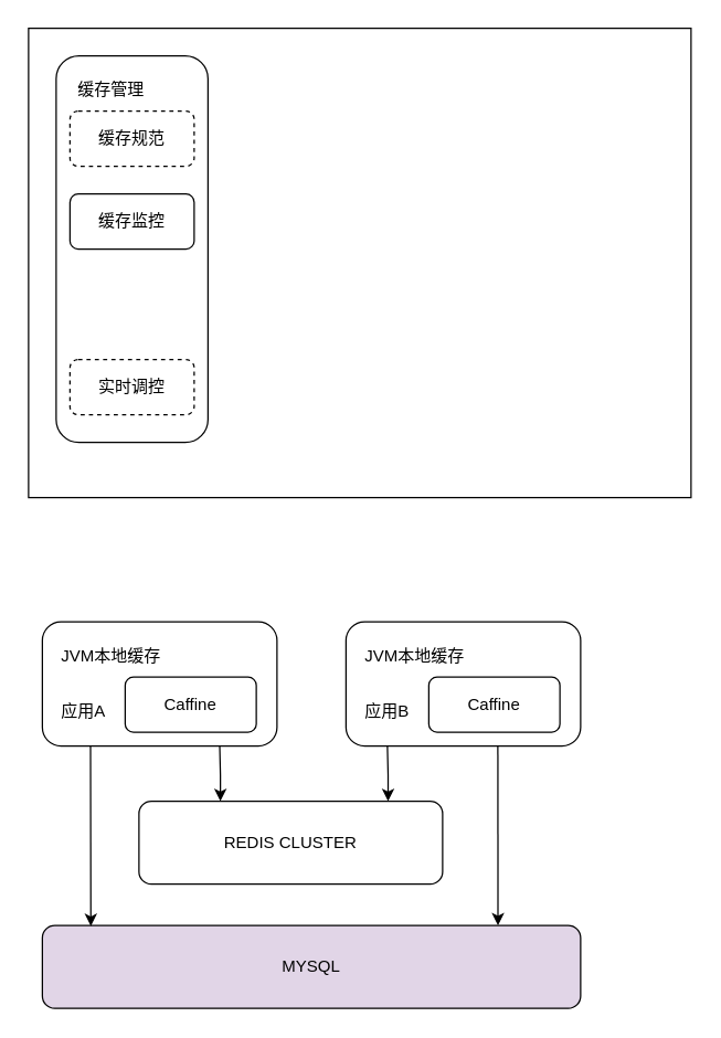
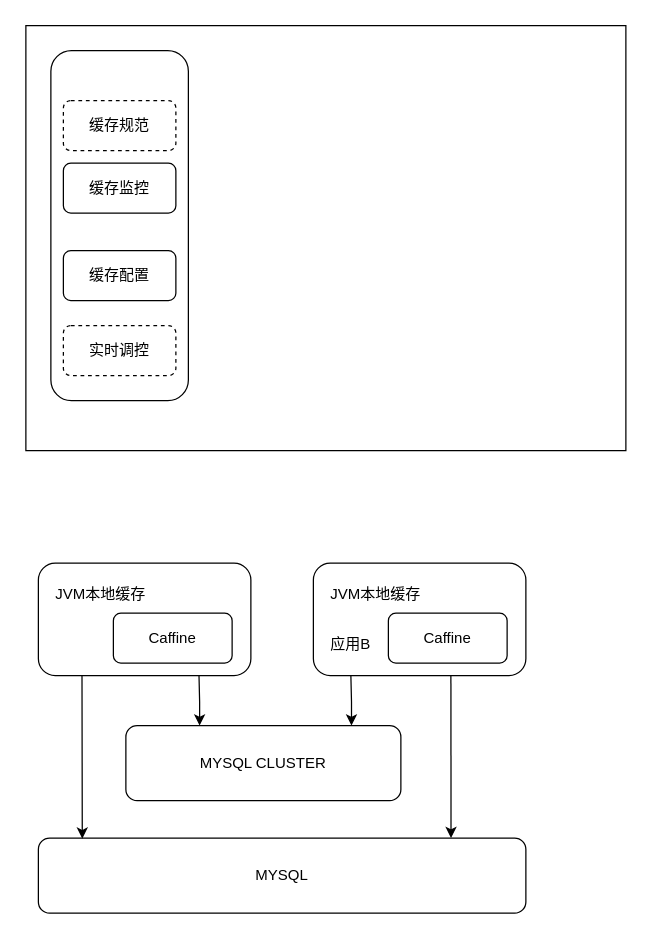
  <mxCell id="0" />
  <mxCell id="1" parent="0" />
  <mxCell id="2" value="" style="rounded=0;whiteSpace=wrap;html=1;" vertex="1" parent="1"><mxGeometry x="20" y="20" width="480" height="340" as="geometry" /></mxCell>
  <mxCell id="3" value="" style="group" vertex="1" connectable="0" parent="1"><mxGeometry x="40" y="40" width="110" height="280" as="geometry" /></mxCell>
  <mxCell id="4" value="" style="rounded=1;whiteSpace=wrap;html=1;" vertex="1" parent="3"><mxGeometry width="110" height="280" as="geometry" /></mxCell>
- <mxCell id="5" value="缓存管理" style="text;html=1;strokeColor=none;fillColor=none;align=center;verticalAlign=middle;whiteSpace=wrap;rounded=0;" vertex="1" parent="3"><mxGeometry x="10" y="10" width="60" height="30" as="geometry" /></mxCell>
  <mxCell id="6" value="缓存规范" style="rounded=1;whiteSpace=wrap;html=1;dashed=1;" vertex="1" parent="3"><mxGeometry x="10" y="40" width="90" height="40" as="geometry" /></mxCell>
- <mxCell id="7" value="缓存监控" style="rounded=1;whiteSpace=wrap;html=1;" vertex="1" parent="3"><mxGeometry x="10" y="100" width="90" height="40" as="geometry" /></mxCell>
+ <mxCell id="7" value="缓存监控" style="rounded=1;whiteSpace=wrap;html=1;" vertex="1" parent="3"><mxGeometry x="10" y="90" width="90" height="40" as="geometry" /></mxCell>
+ <mxCell id="8" value="缓存配置" style="rounded=1;whiteSpace=wrap;html=1;" vertex="1" parent="3"><mxGeometry x="10" y="160" width="90" height="40" as="geometry" /></mxCell>
  <mxCell id="9" value="实时调控" style="rounded=1;whiteSpace=wrap;html=1;dashed=1;" vertex="1" parent="3"><mxGeometry x="10" y="220" width="90" height="40" as="geometry" /></mxCell>
  <mxCell id="10" value="" style="group" vertex="1" connectable="0" parent="1"><mxGeometry x="30" y="450" width="170" height="90" as="geometry" /></mxCell>
  <mxCell id="11" value="" style="rounded=1;whiteSpace=wrap;html=1;" vertex="1" parent="10"><mxGeometry width="170" height="90" as="geometry" /></mxCell>
  <mxCell id="12" value="Caffine" style="rounded=1;whiteSpace=wrap;html=1;" vertex="1" parent="10"><mxGeometry x="60" y="40" width="95" height="40" as="geometry" /></mxCell>
  <mxCell id="13" value="JVM本地缓存" style="text;html=1;strokeColor=none;fillColor=none;align=center;verticalAlign=middle;whiteSpace=wrap;rounded=0;" vertex="1" parent="10"><mxGeometry x="10" y="10" width="80" height="30" as="geometry" /></mxCell>
- <mxCell id="14" value="应用A" style="text;html=1;strokeColor=none;fillColor=none;align=center;verticalAlign=middle;whiteSpace=wrap;rounded=0;" vertex="1" parent="10"><mxGeometry y="50" width="60" height="30" as="geometry" /></mxCell>
  <mxCell id="15" value="" style="group" vertex="1" connectable="0" parent="1"><mxGeometry x="250" y="450" width="170" height="90" as="geometry" /></mxCell>
  <mxCell id="16" value="" style="rounded=1;whiteSpace=wrap;html=1;" vertex="1" parent="15"><mxGeometry width="170" height="90" as="geometry" /></mxCell>
  <mxCell id="17" value="Caffine" style="rounded=1;whiteSpace=wrap;html=1;" vertex="1" parent="15"><mxGeometry x="60" y="40" width="95" height="40" as="geometry" /></mxCell>
  <mxCell id="18" value="JVM本地缓存" style="text;html=1;strokeColor=none;fillColor=none;align=center;verticalAlign=middle;whiteSpace=wrap;rounded=0;" vertex="1" parent="15"><mxGeometry x="10" y="10" width="80" height="30" as="geometry" /></mxCell>
  <mxCell id="19" value="应用B" style="text;html=1;strokeColor=none;fillColor=none;align=center;verticalAlign=middle;whiteSpace=wrap;rounded=0;" vertex="1" parent="15"><mxGeometry y="50" width="60" height="30" as="geometry" /></mxCell>
- <mxCell id="20" value="REDIS CLUSTER" style="rounded=1;whiteSpace=wrap;html=1;" vertex="1" parent="1"><mxGeometry x="100" y="580" width="220" height="60" as="geometry" /></mxCell>
- <mxCell id="21" value="MYSQL" style="rounded=1;whiteSpace=wrap;html=1;fillColor=#e1d5e7;" vertex="1" parent="1"><mxGeometry x="30" y="670" width="390" height="60" as="geometry" /></mxCell>
+ <mxCell id="20" value="MYSQL CLUSTER" style="rounded=1;whiteSpace=wrap;html=1;" vertex="1" parent="1"><mxGeometry x="100" y="580" width="220" height="60" as="geometry" /></mxCell>
+ <mxCell id="21" value="MYSQL" style="rounded=1;whiteSpace=wrap;html=1;" vertex="1" parent="1"><mxGeometry x="30" y="670" width="390" height="60" as="geometry" /></mxCell>
  <mxCell id="22" style="edgeStyle=orthogonalEdgeStyle;rounded=0;orthogonalLoop=1;jettySize=auto;html=1;exitX=0.75;exitY=1;exitDx=0;exitDy=0;" edge="1" parent="1"><mxGeometry relative="1" as="geometry"><mxPoint x="158.5" y="540" as="sourcePoint" /><mxPoint x="159" y="580" as="targetPoint" /></mxGeometry></mxCell>
  <mxCell id="23" style="edgeStyle=orthogonalEdgeStyle;rounded=0;orthogonalLoop=1;jettySize=auto;html=1;exitX=0.75;exitY=1;exitDx=0;exitDy=0;" edge="1" parent="1"><mxGeometry relative="1" as="geometry"><mxPoint x="280" y="540" as="sourcePoint" /><mxPoint x="280.5" y="580" as="targetPoint" /></mxGeometry></mxCell>
  <mxCell id="24" style="edgeStyle=orthogonalEdgeStyle;rounded=0;orthogonalLoop=1;jettySize=auto;html=1;exitX=0.205;exitY=0.999;exitDx=0;exitDy=0;entryX=0.108;entryY=0.007;entryDx=0;entryDy=0;entryPerimeter=0;exitPerimeter=0;" edge="1" parent="1" source="11"><mxGeometry relative="1" as="geometry"><mxPoint x="63" y="540" as="sourcePoint" /><mxPoint x="65.12" y="670.42" as="targetPoint" /><Array as="points"><mxPoint x="65" y="541" /><mxPoint x="65" y="541" /></Array></mxGeometry></mxCell>
  <mxCell id="25" style="edgeStyle=orthogonalEdgeStyle;rounded=0;orthogonalLoop=1;jettySize=auto;html=1;exitX=0.205;exitY=0.999;exitDx=0;exitDy=0;entryX=0.108;entryY=0.007;entryDx=0;entryDy=0;entryPerimeter=0;exitPerimeter=0;" edge="1" parent="1"><mxGeometry relative="1" as="geometry"><mxPoint x="360.02" y="539.58" as="sourcePoint" /><mxPoint x="360.14" y="670" as="targetPoint" /><Array as="points"><mxPoint x="360.02" y="540.58" /><mxPoint x="360.02" y="540.58" /></Array></mxGeometry></mxCell>
